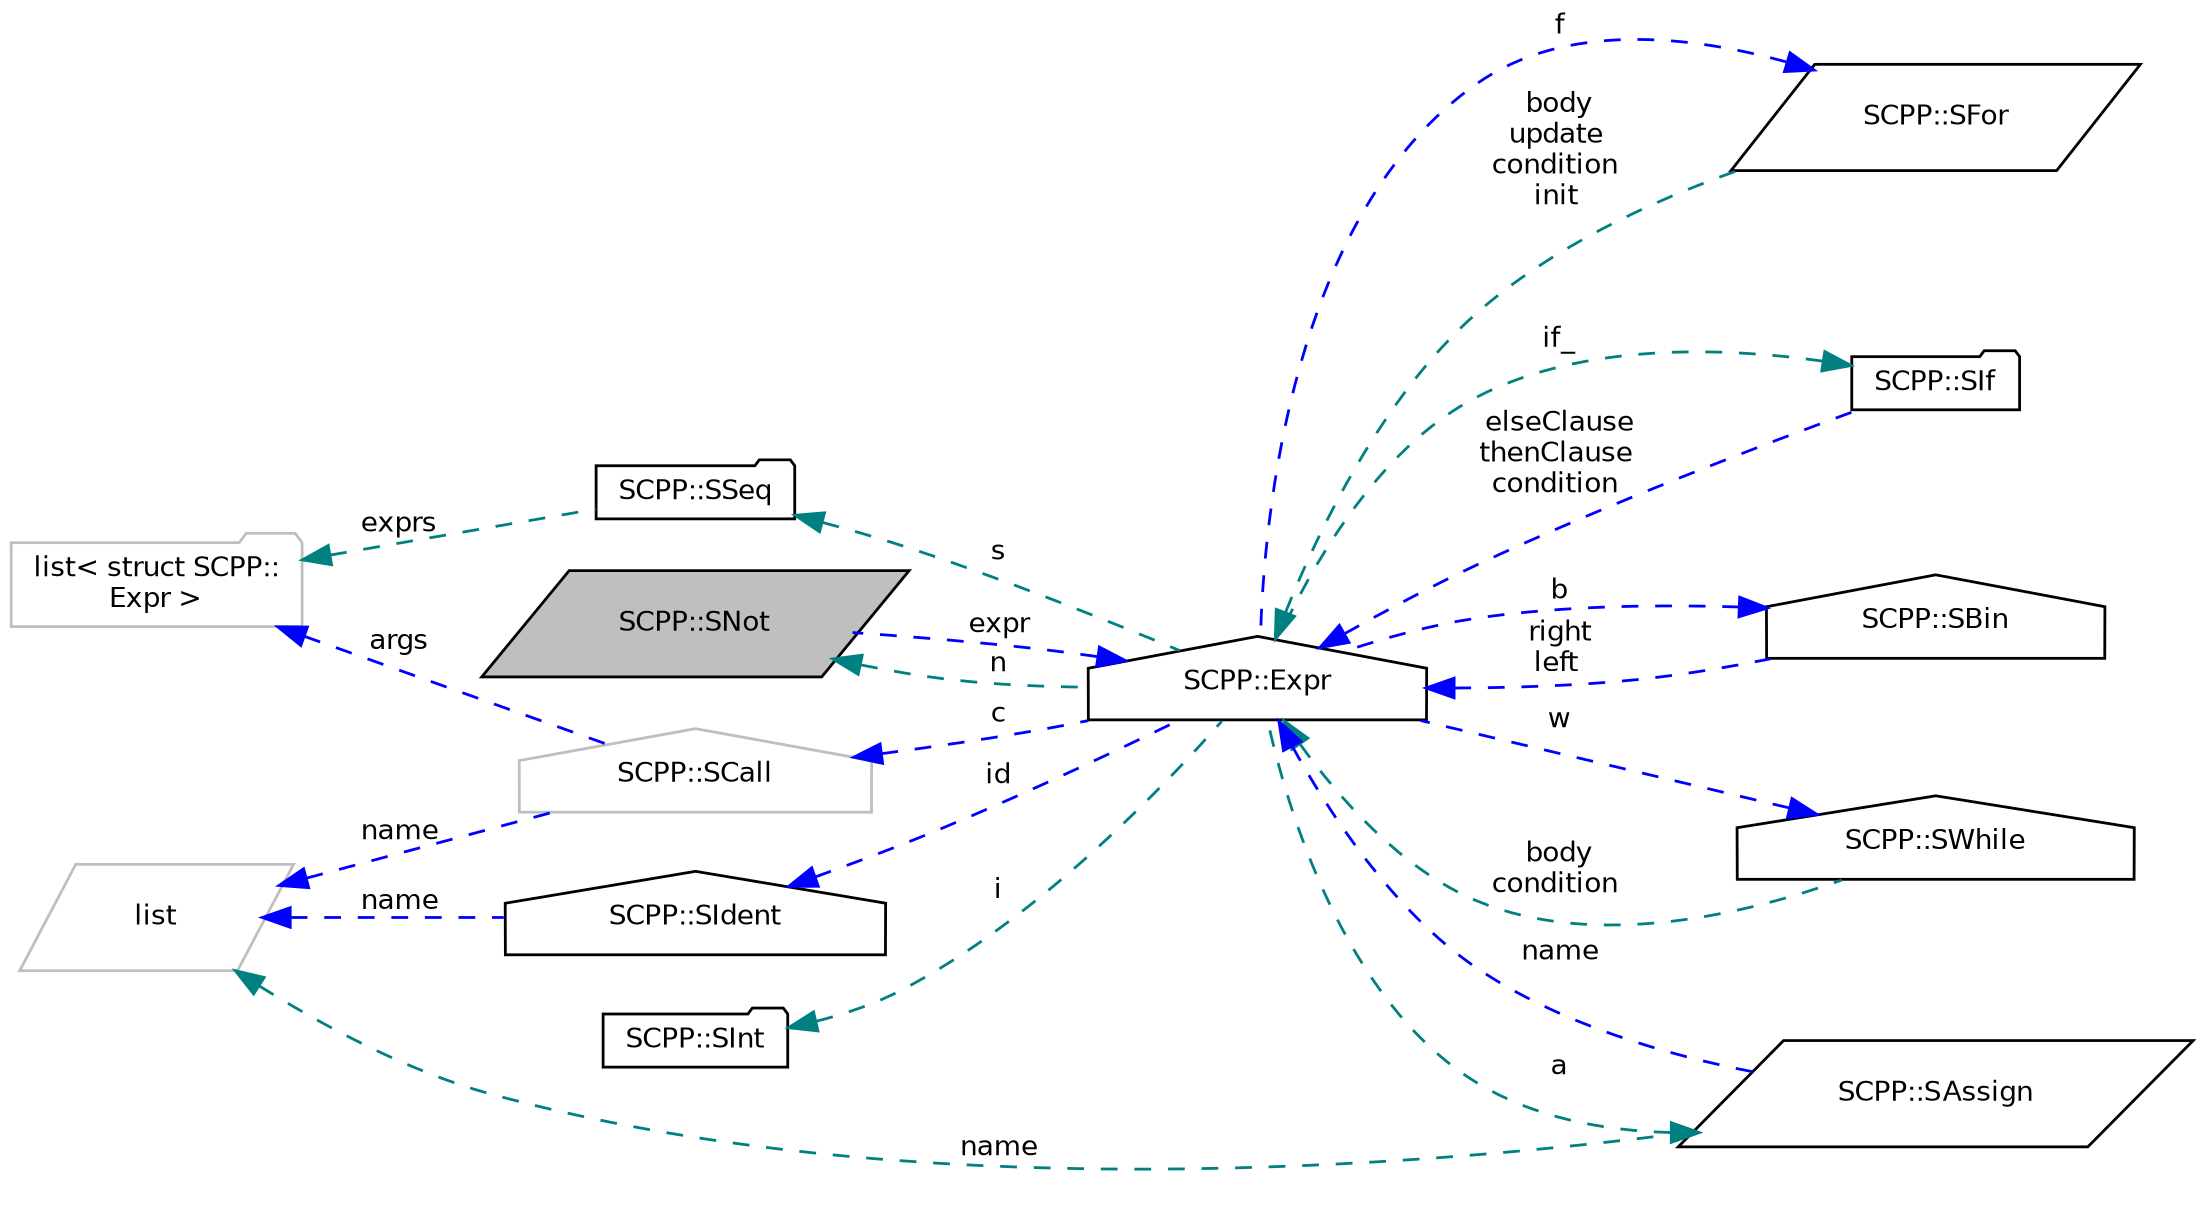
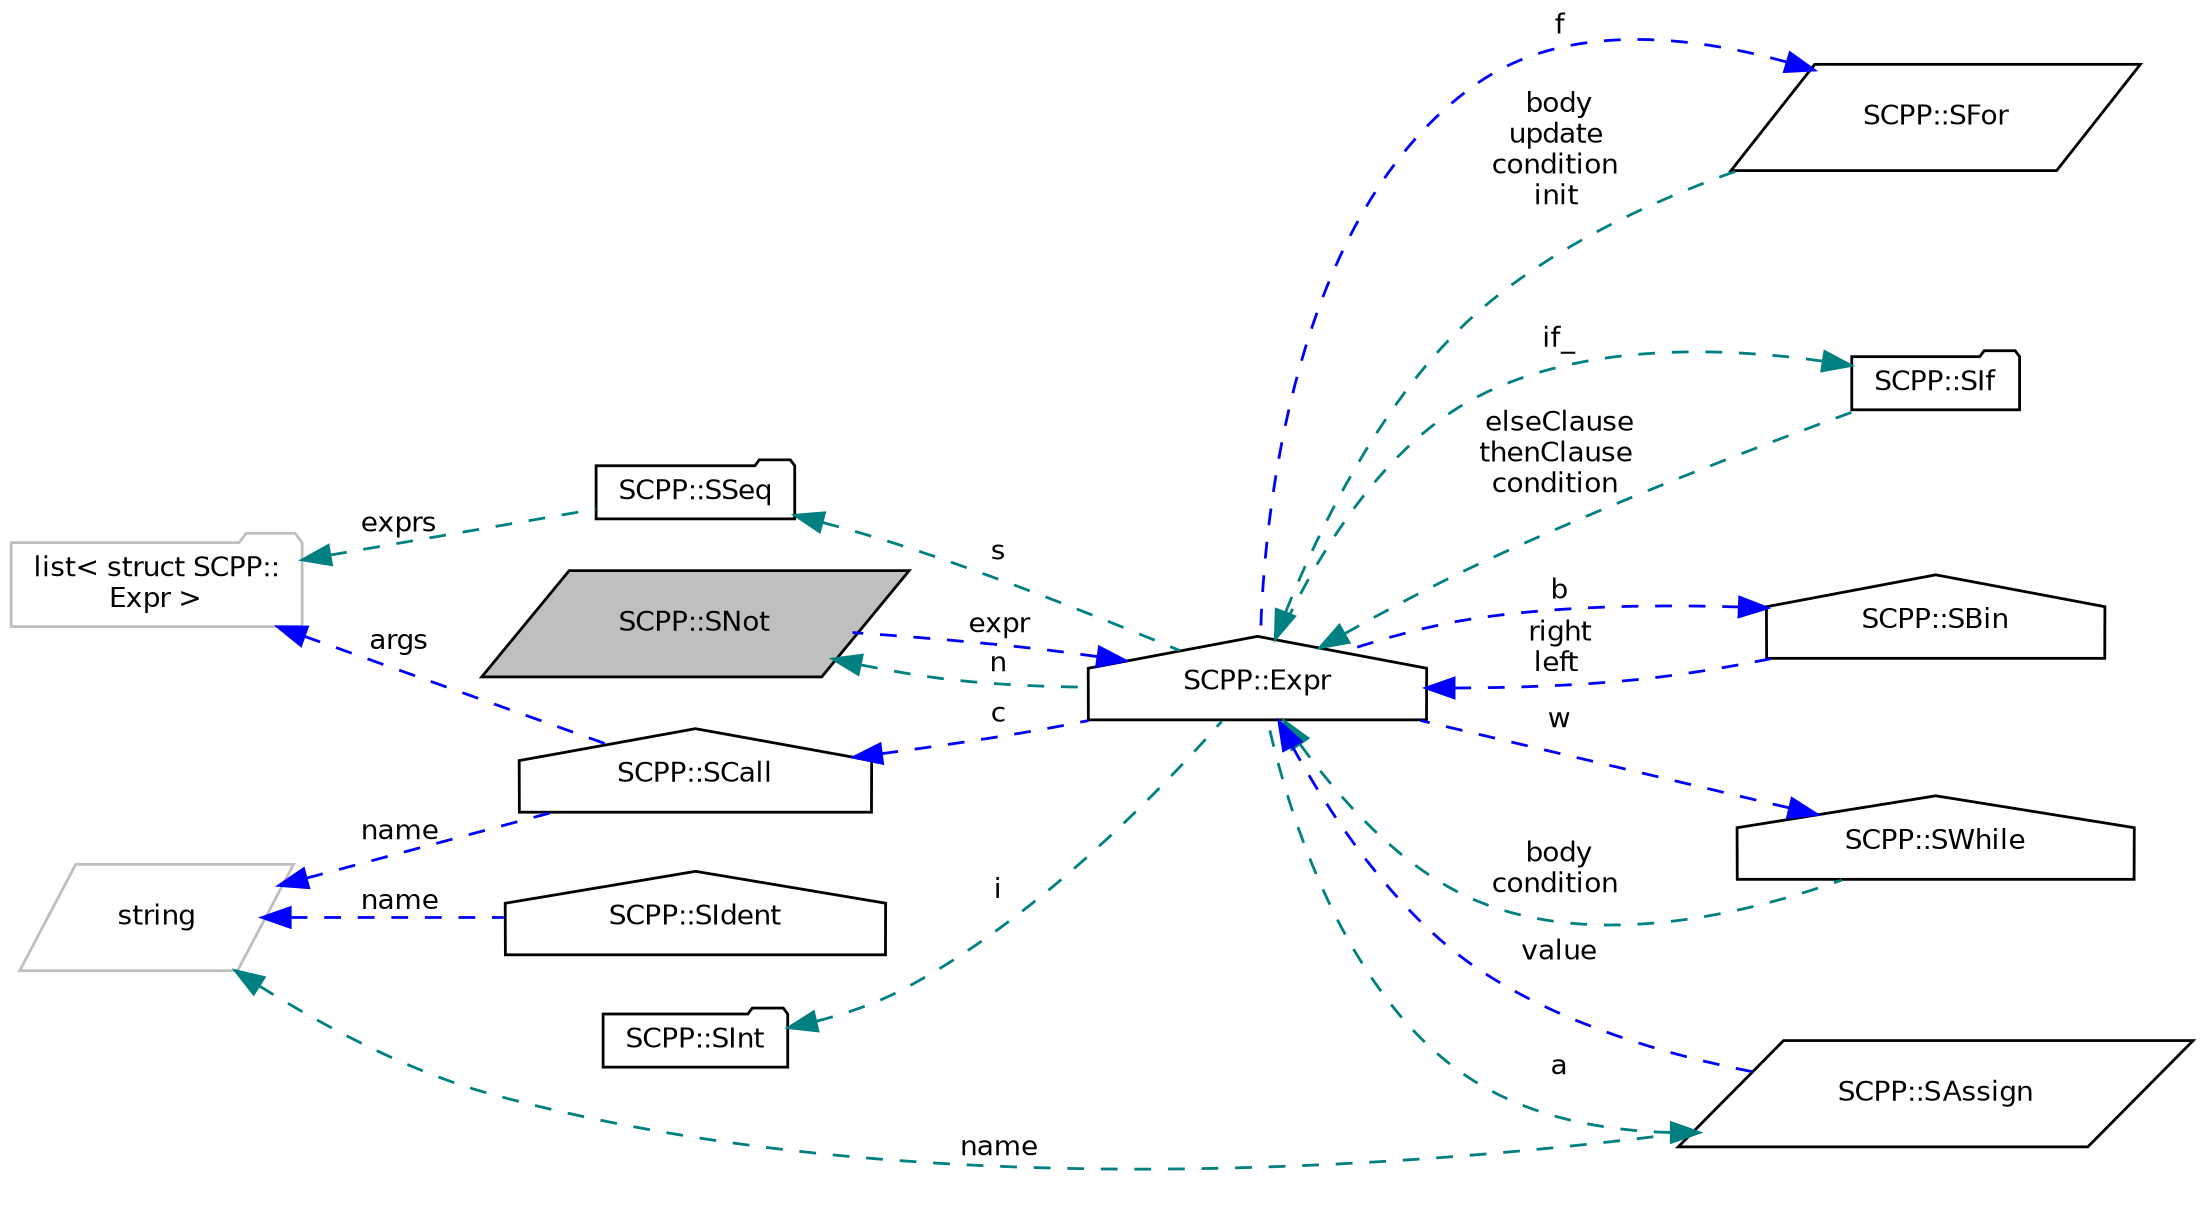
  digraph {
    rankdir=LR
    node [color=black fillcolor=white fontname=Helvetica fontsize=10 shape=house style=filled]
    edge [color=blue dir=back fontname=Helvetica fontsize=10 labelfontname=Helvetica labelfontsize=10 style=dashed]
    n1 [fillcolor=grey75 fontcolor=black height=0.2 label="SCPP::SNot" shape=parallelogram width=0.4]
    n2 [height=0.2 label="SCPP::Expr" width=0.4]
    n3 [height=0.2 label="SCPP::SFor" shape=parallelogram width=0.4]
    n4 [height=0.2 label="SCPP::SIf" shape=folder width=0.4]
    n5 [height=0.2 label="SCPP::SBin" width=0.4]
    n6 [height=0.2 label="SCPP::SWhile" width=0.4]
    n7 [height=0.2 label="SCPP::SAssign" shape=parallelogram width=0.4]
    n8 [height=0.2 label="SCPP::SIdent" width=0.4]
-   n9 [color=grey75 height=0.2 label=list shape=parallelogram width=0.4]
-   n10 [color=grey75 height=0.2 label="SCPP::SCall" width=0.4]
+   n9 [color=grey75 height=0.2 label=string shape=parallelogram width=0.4]
+   n10 [height=0.2 label="SCPP::SCall" width=0.4]
    n11 [height=0.2 label="SCPP::SSeq" shape=folder width=0.4]
    n12 [color=grey75 height=0.2 label="list\< struct SCPP::\lExpr \>" shape=folder width=0.4]
    n13 [height=0.2 label="SCPP::SInt" shape=folder width=0.4]
    n1 -> n2 [color=teal label=" n"]
    n2 -> n1 [label=" expr"]
    n2 -> n3 [color=teal label=" body\nupdate\ncondition\ninit"]
-   n2 -> n4 [label=" elseClause\nthenClause\ncondition"]
+   n2 -> n4 [color=teal label=" elseClause\nthenClause\ncondition"]
    n2 -> n5 [label=" right\nleft"]
    n2 -> n6 [color=teal label=" body\ncondition"]
-   n2 -> n7 [label=" name"]
+   n2 -> n7 [label=" value"]
    n3 -> n2 [label=" f"]
    n4 -> n2 [color=teal label=" if_"]
    n5 -> n2 [label=" b"]
    n6 -> n2 [label=" w"]
    n7 -> n2 [color=teal label=" a"]
-   n8 -> n2 [label=" id"]
    n9 -> n7 [color=teal label=" name"]
    n9 -> n8 [label=" name"]
    n9 -> n10 [label=" name"]
    n10 -> n2 [label=" c"]
    n11 -> n2 [color=teal label=" s"]
    n12 -> n10 [label=" args"]
    n12 -> n11 [color=teal label=" exprs"]
    n13 -> n2 [color=teal label=" i"]
  }
